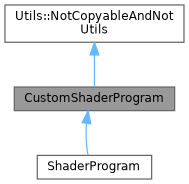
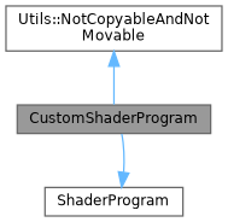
  digraph {
    node [color=gray40 fillcolor=white fontname=Helvetica fontsize=10 shape=box style=filled]
    edge [color=steelblue1 dir=back fontname=Helvetica fontsize=10 labelfontname=Helvetica labelfontsize=10 style=solid]
    n1 [fillcolor=grey60 fontcolor=black height=0.2 label=CustomShaderProgram width=0.4]
    n2 [height=0.2 label=ShaderProgram width=0.4]
-   n3 [height=0.2 label="Utils::NotCopyableAndNot\lUtils" width=0.4]
-   n1 -> n2
+   n3 [height=0.2 label="Utils::NotCopyableAndNot\lMovable" width=0.4]
+   n2 -> n1
    n3 -> n1
  }
